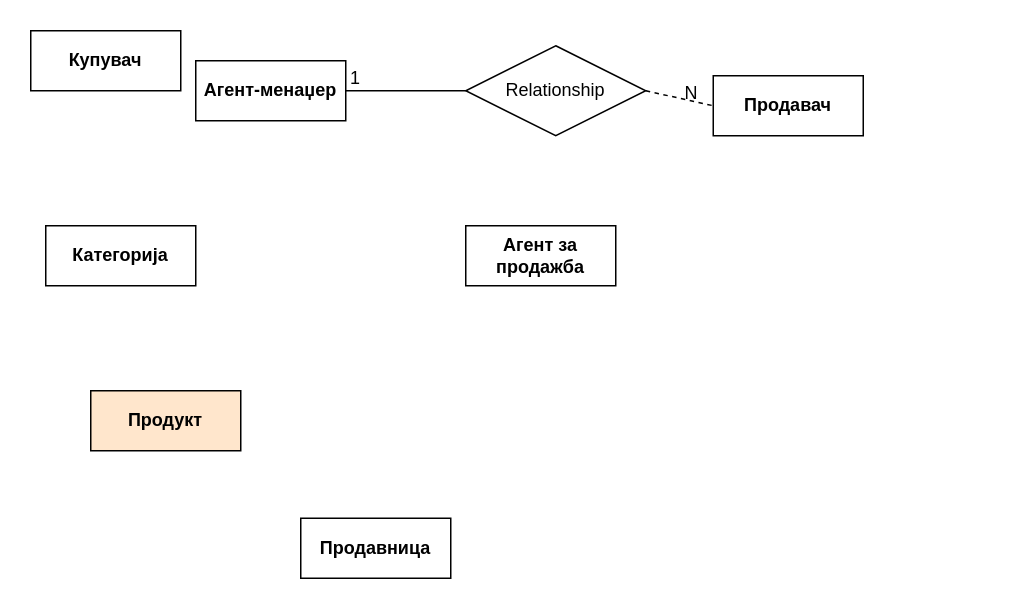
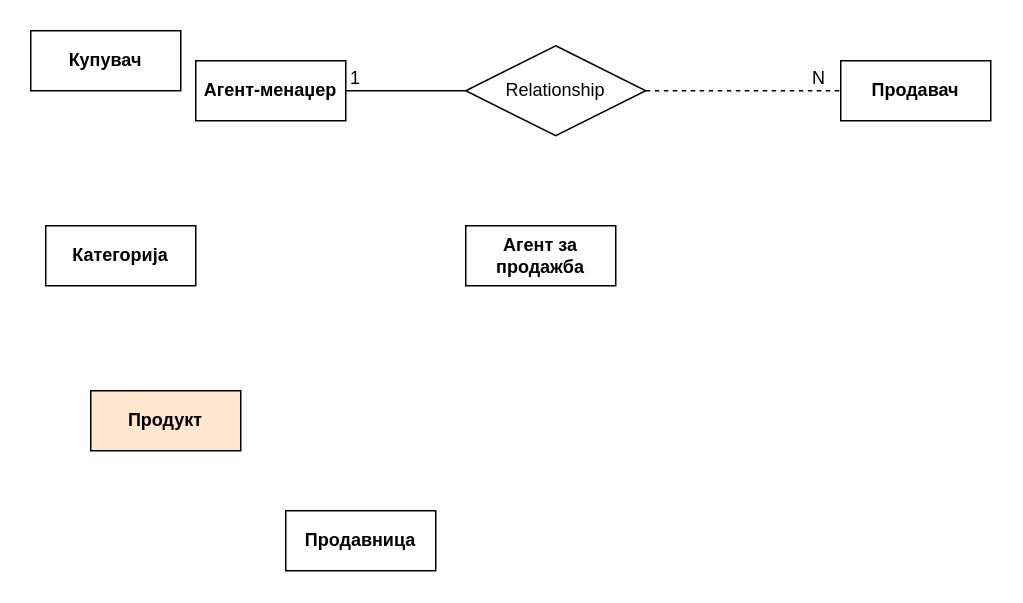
  <mxCell id="0" />
  <mxCell id="1" parent="0" />
  <mxCell id="2" value="Купувач" style="whiteSpace=wrap;html=1;align=center;fontStyle=1" vertex="1" parent="1"><mxGeometry x="20" y="20" width="100" height="40" as="geometry" /></mxCell>
  <mxCell id="3" value="Продукт" style="whiteSpace=wrap;html=1;align=center;fontStyle=1;fillColor=#ffe6cc;" vertex="1" parent="1"><mxGeometry x="60" y="260" width="100" height="40" as="geometry" /></mxCell>
- <mxCell id="4" value="Продавач" style="whiteSpace=wrap;html=1;align=center;fontStyle=1" vertex="1" parent="1"><mxGeometry x="475" y="50" width="100" height="40" as="geometry" /></mxCell>
+ <mxCell id="4" value="Продавач" style="whiteSpace=wrap;html=1;align=center;fontStyle=1" vertex="1" parent="1"><mxGeometry x="560" y="40" width="100" height="40" as="geometry" /></mxCell>
  <mxCell id="5" value="Агент за продажба" style="whiteSpace=wrap;html=1;align=center;fontStyle=1" vertex="1" parent="1"><mxGeometry x="310" y="150" width="100" height="40" as="geometry" /></mxCell>
  <mxCell id="6" value="Агент-менаџер" style="whiteSpace=wrap;html=1;align=center;fontStyle=1" vertex="1" parent="1"><mxGeometry x="130" y="40" width="100" height="40" as="geometry" /></mxCell>
- <mxCell id="7" value="Продавница" style="whiteSpace=wrap;html=1;align=center;fontStyle=1" vertex="1" parent="1"><mxGeometry x="200" y="345" width="100" height="40" as="geometry" /></mxCell>
+ <mxCell id="7" value="Продавница" style="whiteSpace=wrap;html=1;align=center;fontStyle=1" vertex="1" parent="1"><mxGeometry x="190" y="340" width="100" height="40" as="geometry" /></mxCell>
  <mxCell id="8" value="Категорија" style="whiteSpace=wrap;html=1;align=center;fontStyle=1" vertex="1" parent="1"><mxGeometry x="30" y="150" width="100" height="40" as="geometry" /></mxCell>
  <mxCell id="9" value="Relationship" style="shape=rhombus;perimeter=rhombusPerimeter;whiteSpace=wrap;html=1;align=center;" vertex="1" parent="1"><mxGeometry x="310" y="30" width="120" height="60" as="geometry" /></mxCell>
  <mxCell id="10" value="" style="endArrow=none;html=1;rounded=0;exitX=0;exitY=0.5;exitDx=0;exitDy=0;entryX=1;entryY=0.5;entryDx=0;entryDy=0;" edge="1" parent="1" source="9" target="6"><mxGeometry relative="1" as="geometry"><mxPoint x="240" y="60" as="sourcePoint" /><mxPoint x="250" y="60" as="targetPoint" /></mxGeometry></mxCell>
  <mxCell id="11" value="1" style="resizable=0;html=1;align=right;verticalAlign=bottom;" connectable="0" vertex="1" parent="10"><mxGeometry x="1" relative="1" as="geometry"><mxPoint x="10.34" as="offset" /></mxGeometry></mxCell>
  <mxCell id="12" value="" style="endArrow=none;html=1;rounded=0;exitX=1;exitY=0.5;exitDx=0;exitDy=0;entryX=0;entryY=0.5;entryDx=0;entryDy=0;dashed=1;" edge="1" parent="1" source="9" target="4"><mxGeometry relative="1" as="geometry"><mxPoint x="450" y="60" as="sourcePoint" /><mxPoint x="540" y="60" as="targetPoint" /></mxGeometry></mxCell>
  <mxCell id="13" value="N" style="resizable=0;html=1;align=right;verticalAlign=bottom;" connectable="0" vertex="1" parent="12"><mxGeometry x="1" relative="1" as="geometry"><mxPoint x="-10.34" as="offset" /></mxGeometry></mxCell>
